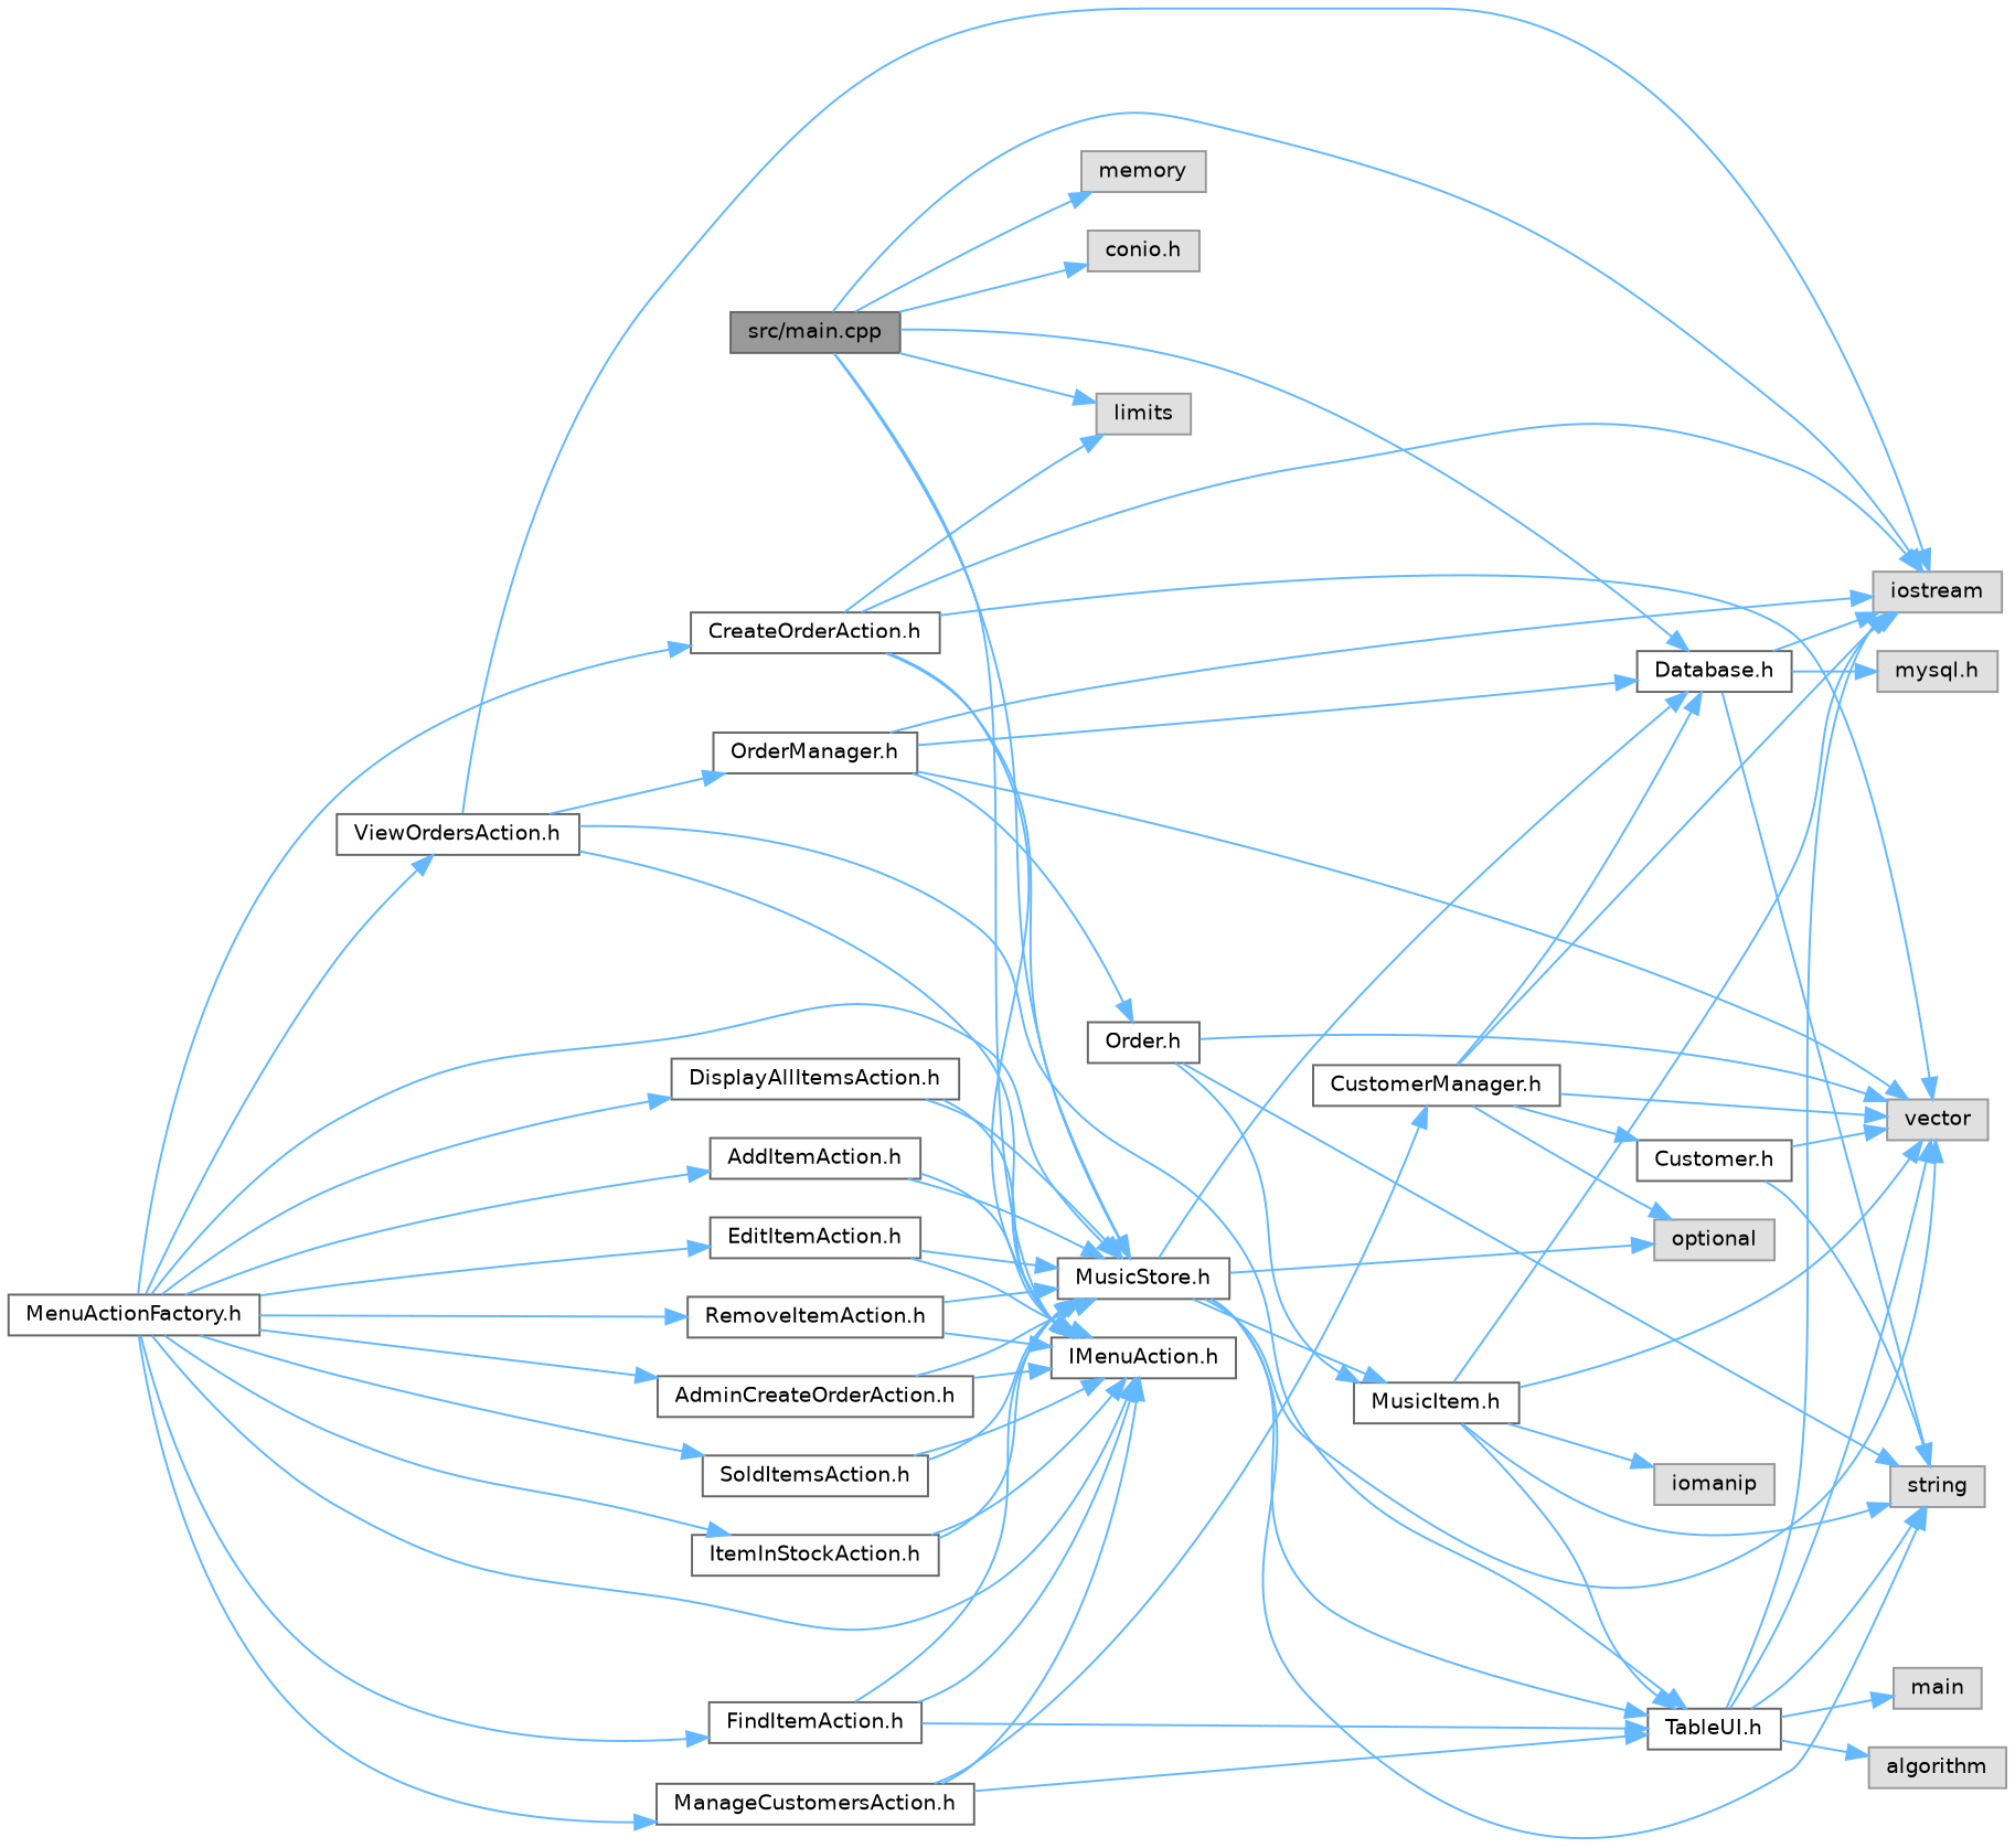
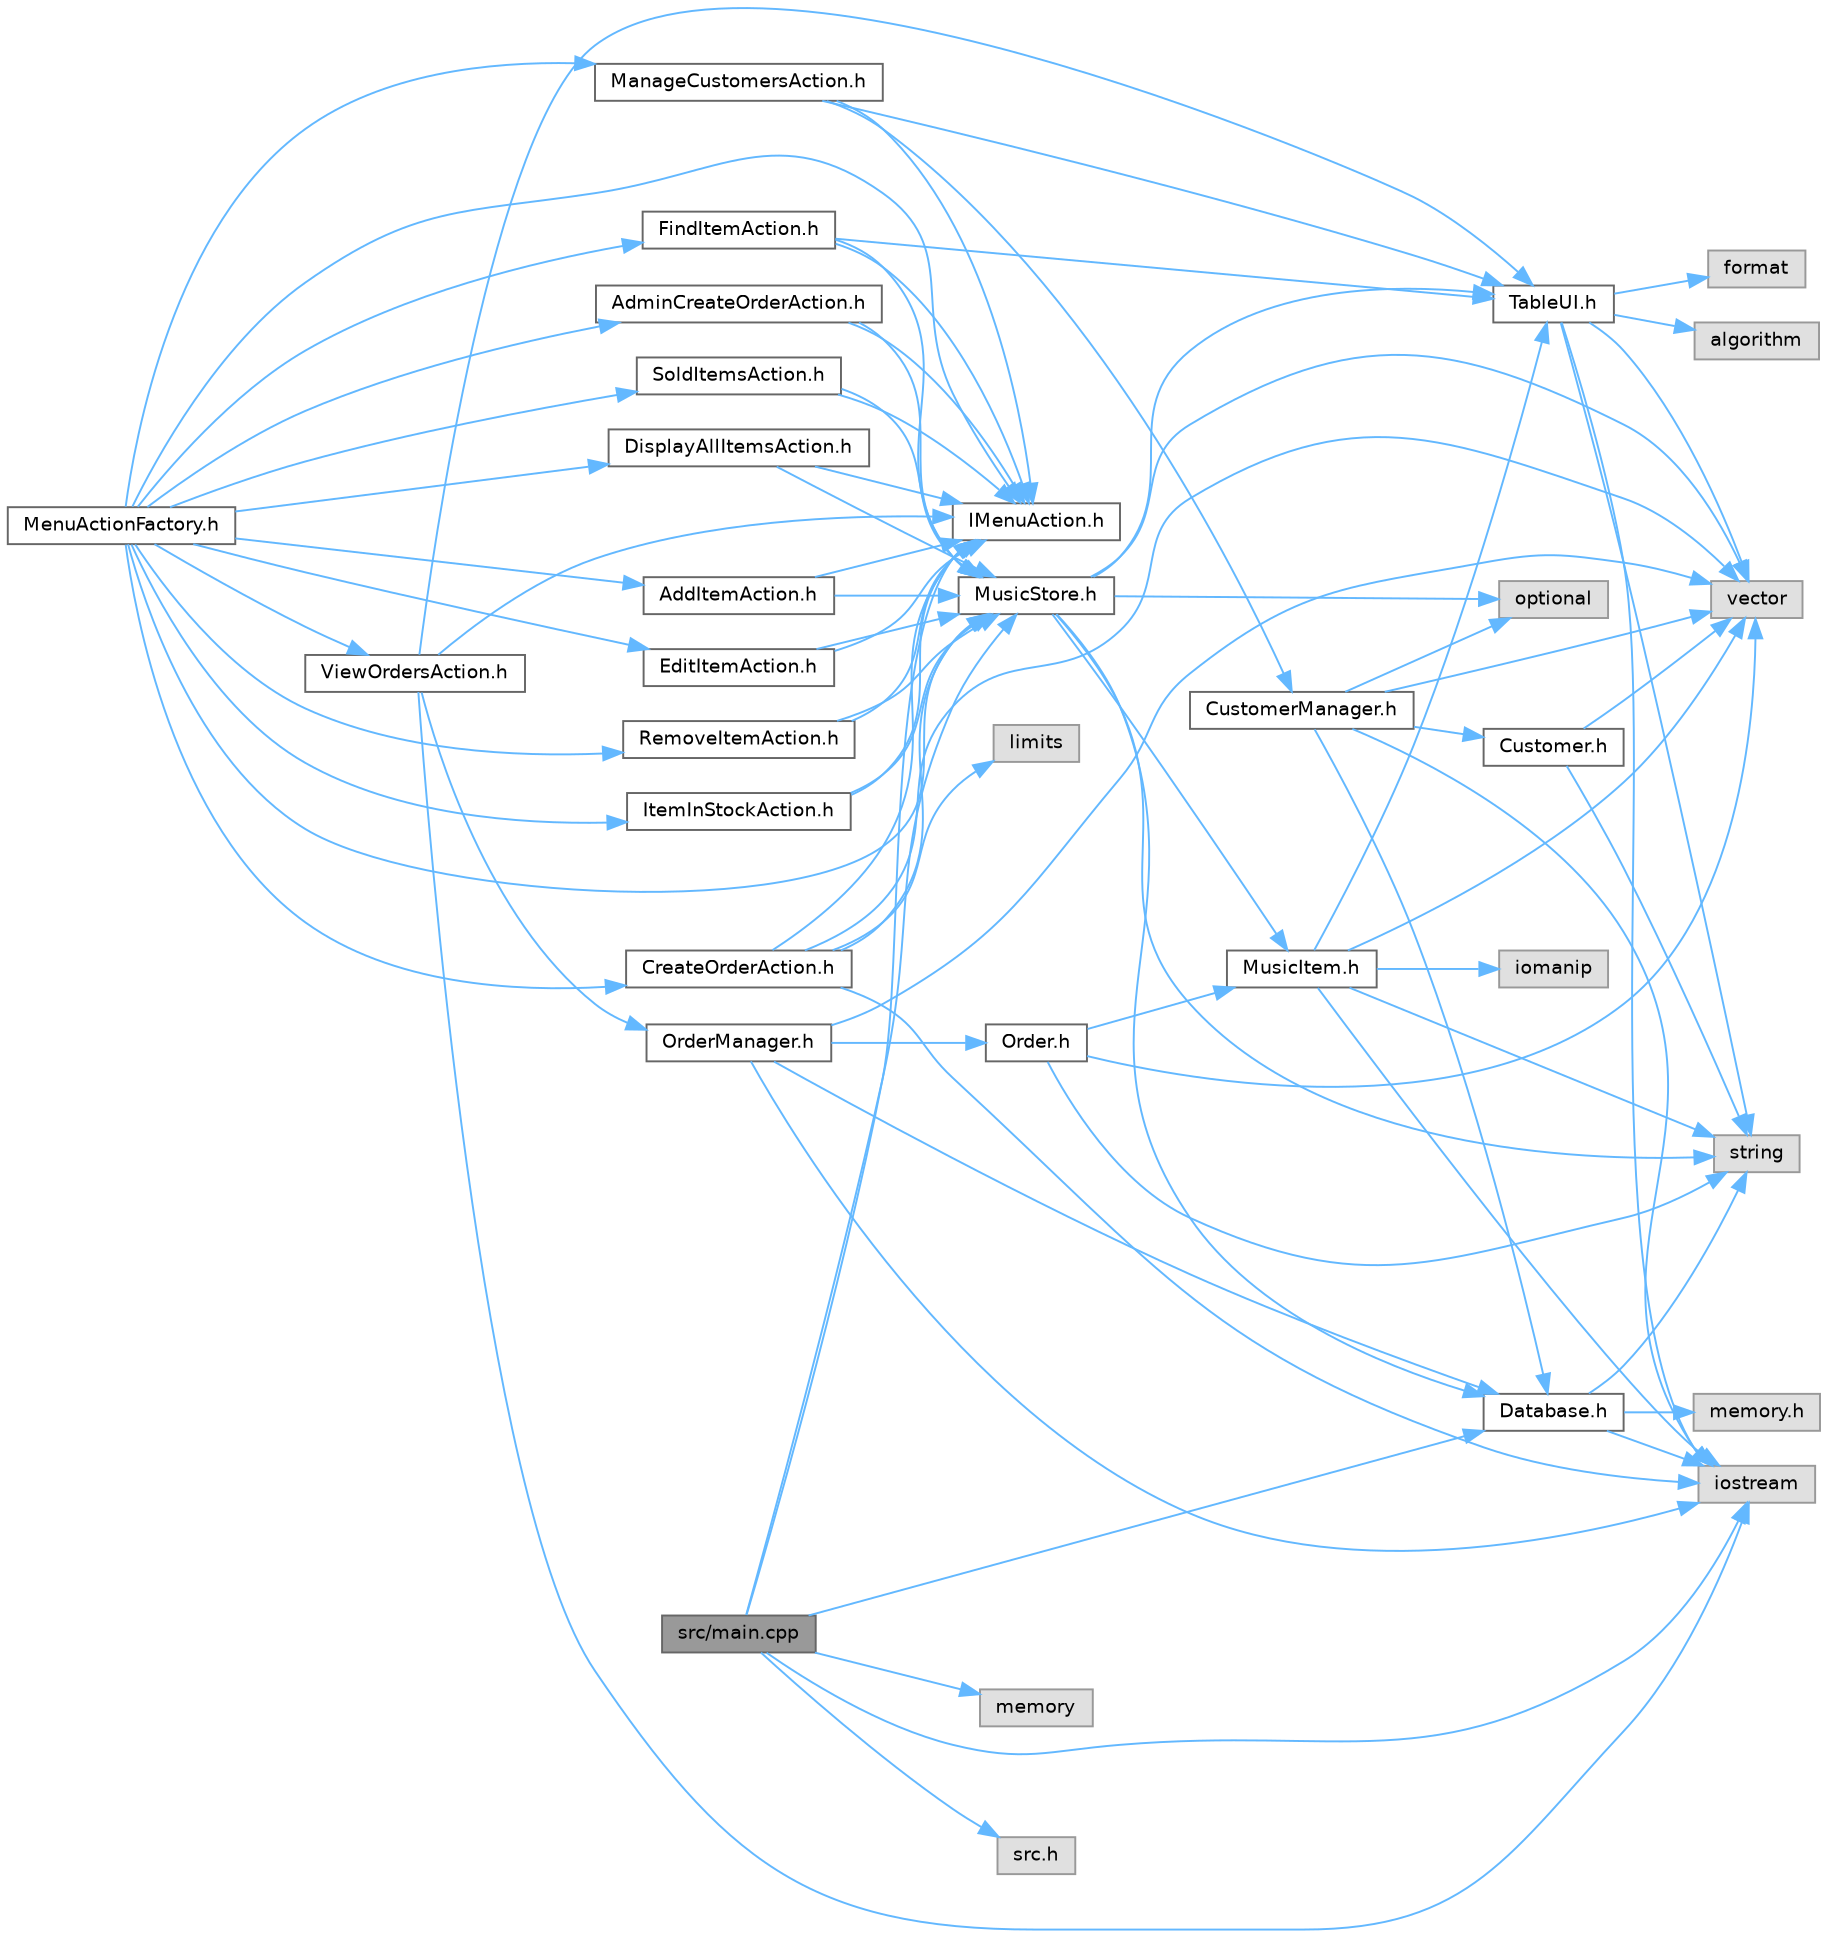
  digraph {
    rankdir=LR
    node [color=grey40 fillcolor=white fontname=Helvetica fontsize=10 shape=box style=filled]
    edge [color=steelblue1 fontname=Helvetica fontsize=10 labelfontname=Helvetica labelfontsize=10 style=solid]
    n1 [color=gray40 fillcolor=grey60 fontcolor=black height=0.2 label="src/main.cpp" width=0.4]
    n2 [color=grey60 fillcolor="#E0E0E0" height=0.2 label=iostream width=0.4]
    n3 [color=grey60 fillcolor="#E0E0E0" height=0.2 label=memory width=0.4]
    n4 [color=grey60 fillcolor="#E0E0E0" height=0.2 label=limits width=0.4]
-   n5 [color=grey60 fillcolor="#E0E0E0" height=0.2 label="conio.h" width=0.4]
+   n5 [color=grey60 fillcolor="#E0E0E0" height=0.2 label="src.h" width=0.4]
    n6 [height=0.2 label="Database.h" width=0.4]
    n7 [height=0.2 label="MusicStore.h" width=0.4]
    n8 [height=0.2 label="IMenuAction.h" width=0.4]
-   n9 [color=grey60 fillcolor="#E0E0E0" height=0.2 label="mysql.h" width=0.4]
+   n9 [color=grey60 fillcolor="#E0E0E0" height=0.2 label="memory.h" width=0.4]
    n10 [color=grey60 fillcolor="#E0E0E0" height=0.2 label=string width=0.4]
    n11 [height=0.2 label="MusicItem.h" width=0.4]
    n12 [color=grey60 fillcolor="#E0E0E0" height=0.2 label=vector width=0.4]
    n13 [height=0.2 label="TableUI.h" width=0.4]
    n14 [color=grey60 fillcolor="#E0E0E0" height=0.2 label=optional width=0.4]
    n15 [height=0.2 label="MenuActionFactory.h" width=0.4]
    n16 [height=0.2 label="CreateOrderAction.h" width=0.4]
    n17 [height=0.2 label="FindItemAction.h" width=0.4]
    n18 [height=0.2 label="SoldItemsAction.h" width=0.4]
    n19 [height=0.2 label="ItemInStockAction.h" width=0.4]
    n20 [height=0.2 label="DisplayAllItemsAction.h" width=0.4]
    n21 [height=0.2 label="AddItemAction.h" width=0.4]
    n22 [height=0.2 label="EditItemAction.h" width=0.4]
    n23 [height=0.2 label="RemoveItemAction.h" width=0.4]
    n24 [height=0.2 label="ViewOrdersAction.h" width=0.4]
    n25 [height=0.2 label="ManageCustomersAction.h" width=0.4]
    n26 [height=0.2 label="AdminCreateOrderAction.h" width=0.4]
    n27 [color=grey60 fillcolor="#E0E0E0" height=0.2 label=iomanip width=0.4]
-   n28 [color=grey60 fillcolor="#E0E0E0" height=0.2 label=main width=0.4]
+   n28 [color=grey60 fillcolor="#E0E0E0" height=0.2 label=format width=0.4]
    n29 [color=grey60 fillcolor="#E0E0E0" height=0.2 label=algorithm width=0.4]
    n30 [height=0.2 label="OrderManager.h" width=0.4]
    n31 [height=0.2 label="CustomerManager.h" width=0.4]
    n32 [height=0.2 label="Order.h" width=0.4]
    n33 [height=0.2 label="Customer.h" width=0.4]
    n1 -> n2
    n1 -> n3
-   n1 -> n4
    n1 -> n5
    n1 -> n6
    n1 -> n7
    n1 -> n8
    n6 -> n2
    n6 -> n9
    n6 -> n10
    n7 -> n6
    n7 -> n10
    n7 -> n11
    n7 -> n12
    n7 -> n13
    n7 -> n14
    n11 -> n2
    n11 -> n10
    n11 -> n12
    n11 -> n13
    n11 -> n27
    n13 -> n2
    n13 -> n10
    n13 -> n12
    n13 -> n28
    n13 -> n29
    n15 -> n7
    n15 -> n8
    n15 -> n16
    n15 -> n17
    n15 -> n18
    n15 -> n19
    n15 -> n20
    n15 -> n21
    n15 -> n22
    n15 -> n23
    n15 -> n24
    n15 -> n25
    n15 -> n26
    n16 -> n2
    n16 -> n4
    n16 -> n7
    n16 -> n8
    n16 -> n12
    n17 -> n7
    n17 -> n8
    n17 -> n13
    n18 -> n7
    n18 -> n8
    n19 -> n7
    n19 -> n8
    n20 -> n7
    n20 -> n8
    n21 -> n7
    n21 -> n8
    n22 -> n7
    n22 -> n8
    n23 -> n7
    n23 -> n8
    n24 -> n2
    n24 -> n8
    n24 -> n13
    n24 -> n30
    n25 -> n8
    n25 -> n13
    n25 -> n31
    n26 -> n7
    n26 -> n8
    n30 -> n2
    n30 -> n6
    n30 -> n12
    n30 -> n32
    n31 -> n2
    n31 -> n6
    n31 -> n12
    n31 -> n14
    n31 -> n33
    n32 -> n10
    n32 -> n11
    n32 -> n12
    n33 -> n10
    n33 -> n12
  }
